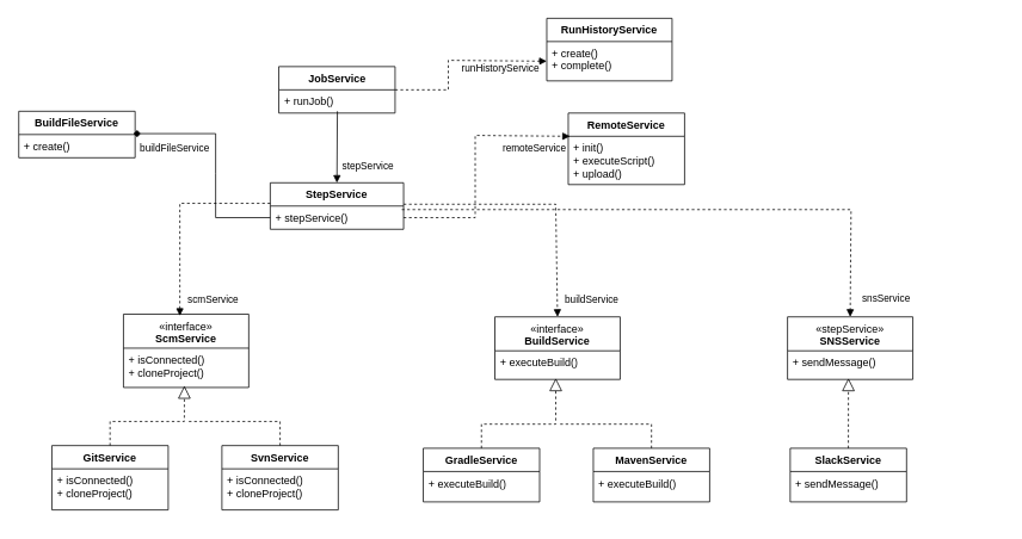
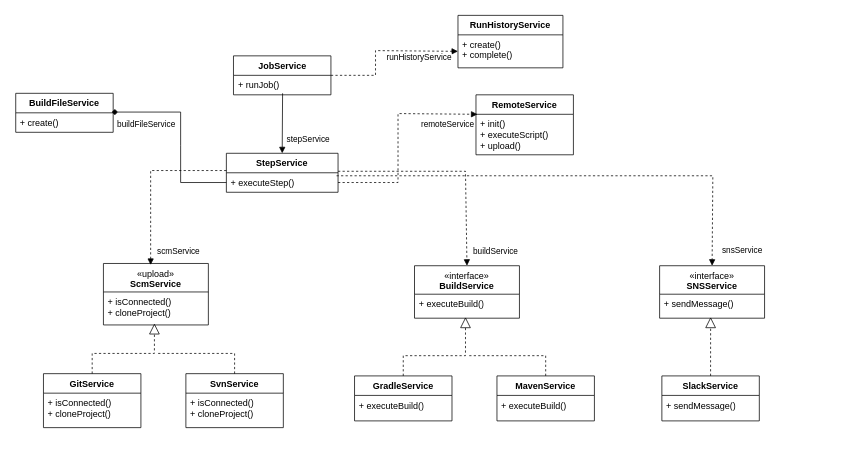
  <mxCell id="0" />
  <mxCell id="1" parent="0" />
  <mxCell id="2" value="JobService" style="swimlane;fontStyle=1;align=center;verticalAlign=top;childLayout=stackLayout;horizontal=1;startSize=26;horizontalStack=0;resizeParent=1;resizeParentMax=0;resizeLast=0;collapsible=1;marginBottom=0;whiteSpace=wrap;html=1;" vertex="1" parent="1"><mxGeometry x="310.5" y="74" width="130" height="52" as="geometry" /></mxCell>
  <mxCell id="3" value="+ runJob()" style="text;strokeColor=none;fillColor=none;align=left;verticalAlign=top;spacingLeft=4;spacingRight=4;overflow=hidden;rotatable=0;points=[[0,0.5],[1,0.5]];portConstraint=eastwest;whiteSpace=wrap;html=1;" vertex="1" parent="2"><mxGeometry y="26" width="130" height="26" as="geometry" /></mxCell>
  <mxCell id="4" value="StepService" style="swimlane;fontStyle=1;align=center;verticalAlign=top;childLayout=stackLayout;horizontal=1;startSize=26;horizontalStack=0;resizeParent=1;resizeParentMax=0;resizeLast=0;collapsible=1;marginBottom=0;whiteSpace=wrap;html=1;" vertex="1" parent="1"><mxGeometry x="301" y="204" width="149" height="52" as="geometry" /></mxCell>
- <mxCell id="5" value="+ stepService()" style="text;strokeColor=none;fillColor=none;align=left;verticalAlign=top;spacingLeft=4;spacingRight=4;overflow=hidden;rotatable=0;points=[[0,0.5],[1,0.5]];portConstraint=eastwest;whiteSpace=wrap;html=1;" vertex="1" parent="4"><mxGeometry y="26" width="149" height="26" as="geometry" /></mxCell>
+ <mxCell id="5" value="+ executeStep()" style="text;strokeColor=none;fillColor=none;align=left;verticalAlign=top;spacingLeft=4;spacingRight=4;overflow=hidden;rotatable=0;points=[[0,0.5],[1,0.5]];portConstraint=eastwest;whiteSpace=wrap;html=1;" vertex="1" parent="4"><mxGeometry y="26" width="149" height="26" as="geometry" /></mxCell>
  <mxCell id="6" value="stepService" style="html=1;verticalAlign=bottom;endArrow=block;curved=0;rounded=0;entryX=0.5;entryY=0;entryDx=0;entryDy=0;" edge="1" parent="1" target="4"><mxGeometry x="0.745" y="34" width="80" relative="1" as="geometry"><mxPoint x="376" y="124" as="sourcePoint" /><mxPoint x="360" y="114" as="targetPoint" /><mxPoint as="offset" /></mxGeometry></mxCell>
  <mxCell id="7" value="" style="group" vertex="1" connectable="0" parent="1"><mxGeometry x="57" y="351" width="320" height="227" as="geometry" /></mxCell>
- <mxCell id="8" value="&lt;span style=&quot;font-weight: 400;&quot;&gt;«interface»&lt;/span&gt;&lt;br style=&quot;font-weight: 400;&quot;&gt;&lt;b&gt;ScmService&lt;/b&gt;" style="swimlane;fontStyle=1;align=center;verticalAlign=top;childLayout=stackLayout;horizontal=1;startSize=38;horizontalStack=0;resizeParent=1;resizeParentMax=0;resizeLast=0;collapsible=1;marginBottom=0;whiteSpace=wrap;html=1;" vertex="1" parent="7"><mxGeometry x="80" width="140" height="82" as="geometry" /></mxCell>
+ <mxCell id="8" value="&lt;span style=&quot;font-weight: 400;&quot;&gt;«upload»&lt;/span&gt;&lt;br style=&quot;font-weight: 400;&quot;&gt;&lt;b&gt;ScmService&lt;/b&gt;" style="swimlane;fontStyle=1;align=center;verticalAlign=top;childLayout=stackLayout;horizontal=1;startSize=38;horizontalStack=0;resizeParent=1;resizeParentMax=0;resizeLast=0;collapsible=1;marginBottom=0;whiteSpace=wrap;html=1;" vertex="1" parent="7"><mxGeometry x="80" width="140" height="82" as="geometry" /></mxCell>
  <mxCell id="9" value="+ isConnected(&lt;span style=&quot;background-color: initial;&quot;&gt;)&lt;/span&gt;&lt;div&gt;&lt;span style=&quot;background-color: initial;&quot;&gt;+ cloneProject()&lt;/span&gt;&lt;/div&gt;" style="text;strokeColor=none;fillColor=none;align=left;verticalAlign=top;spacingLeft=4;spacingRight=4;overflow=hidden;rotatable=0;points=[[0,0.5],[1,0.5]];portConstraint=eastwest;whiteSpace=wrap;html=1;" vertex="1" parent="8"><mxGeometry y="38" width="140" height="44" as="geometry" /></mxCell>
  <mxCell id="10" value="GitService" style="swimlane;fontStyle=1;align=center;verticalAlign=top;childLayout=stackLayout;horizontal=1;startSize=26;horizontalStack=0;resizeParent=1;resizeParentMax=0;resizeLast=0;collapsible=1;marginBottom=0;whiteSpace=wrap;html=1;" vertex="1" parent="7"><mxGeometry y="147" width="130" height="72" as="geometry" /></mxCell>
  <mxCell id="11" value="+ isConnected(&lt;span style=&quot;background-color: initial;&quot;&gt;)&lt;/span&gt;&lt;div&gt;&lt;span style=&quot;background-color: initial;&quot;&gt;+ cloneProject()&lt;/span&gt;&lt;/div&gt;" style="text;strokeColor=none;fillColor=none;align=left;verticalAlign=top;spacingLeft=4;spacingRight=4;overflow=hidden;rotatable=0;points=[[0,0.5],[1,0.5]];portConstraint=eastwest;whiteSpace=wrap;html=1;" vertex="1" parent="10"><mxGeometry y="26" width="130" height="46" as="geometry" /></mxCell>
  <mxCell id="12" value="SvnService" style="swimlane;fontStyle=1;align=center;verticalAlign=top;childLayout=stackLayout;horizontal=1;startSize=26;horizontalStack=0;resizeParent=1;resizeParentMax=0;resizeLast=0;collapsible=1;marginBottom=0;whiteSpace=wrap;html=1;" vertex="1" parent="7"><mxGeometry x="190" y="147" width="130" height="72" as="geometry" /></mxCell>
  <mxCell id="13" value="+ isConnected(&lt;span style=&quot;background-color: initial;&quot;&gt;)&lt;/span&gt;&lt;div&gt;&lt;span style=&quot;background-color: initial;&quot;&gt;+ cloneProject()&lt;/span&gt;&lt;/div&gt;" style="text;strokeColor=none;fillColor=none;align=left;verticalAlign=top;spacingLeft=4;spacingRight=4;overflow=hidden;rotatable=0;points=[[0,0.5],[1,0.5]];portConstraint=eastwest;whiteSpace=wrap;html=1;" vertex="1" parent="12"><mxGeometry y="26" width="130" height="46" as="geometry" /></mxCell>
  <mxCell id="14" value="" style="endArrow=block;dashed=1;endFill=0;endSize=12;html=1;rounded=0;exitX=0.5;exitY=0;exitDx=0;exitDy=0;entryX=0.486;entryY=0.955;entryDx=0;entryDy=0;entryPerimeter=0;" edge="1" parent="7" source="10" target="9"><mxGeometry width="160" relative="1" as="geometry"><mxPoint x="180" y="10" as="sourcePoint" /><mxPoint x="340" y="10" as="targetPoint" /><Array as="points"><mxPoint x="65" y="120" /><mxPoint x="148" y="120" /></Array></mxGeometry></mxCell>
  <mxCell id="15" value="" style="endArrow=none;dashed=1;endFill=0;endSize=12;html=1;rounded=0;exitX=0.5;exitY=0;exitDx=0;exitDy=0;" edge="1" parent="7" source="12"><mxGeometry width="160" relative="1" as="geometry"><mxPoint x="75" y="157" as="sourcePoint" /><mxPoint x="150" y="120" as="targetPoint" /><Array as="points"><mxPoint x="255" y="120" /><mxPoint x="150" y="120" /></Array></mxGeometry></mxCell>
  <mxCell id="16" value="scmService" style="html=1;verticalAlign=bottom;endArrow=block;curved=0;rounded=0;exitX=0;exitY=-0.115;exitDx=0;exitDy=0;entryX=0.45;entryY=0.024;entryDx=0;entryDy=0;exitPerimeter=0;dashed=1;entryPerimeter=0;" edge="1" parent="1" source="5" target="8"><mxGeometry x="0.923" y="37" width="80" relative="1" as="geometry"><mxPoint x="200" y="240" as="sourcePoint" /><mxPoint x="311" y="240" as="targetPoint" /><mxPoint as="offset" /><Array as="points"><mxPoint x="200" y="227" /><mxPoint x="200" y="324" /></Array></mxGeometry></mxCell>
  <mxCell id="17" value="" style="group" vertex="1" connectable="0" parent="1"><mxGeometry x="472" y="354" width="320" height="227" as="geometry" /></mxCell>
  <mxCell id="18" value="&lt;span style=&quot;font-weight: 400;&quot;&gt;«interface»&lt;/span&gt;&lt;br style=&quot;font-weight: 400;&quot;&gt;&lt;b&gt;BuildService&lt;/b&gt;" style="swimlane;fontStyle=1;align=center;verticalAlign=top;childLayout=stackLayout;horizontal=1;startSize=38;horizontalStack=0;resizeParent=1;resizeParentMax=0;resizeLast=0;collapsible=1;marginBottom=0;whiteSpace=wrap;html=1;" vertex="1" parent="17"><mxGeometry x="80" width="140" height="70" as="geometry" /></mxCell>
  <mxCell id="19" value="+ executeBuild(&lt;span style=&quot;background-color: initial;&quot;&gt;)&lt;br&gt;&lt;/span&gt;" style="text;strokeColor=none;fillColor=none;align=left;verticalAlign=top;spacingLeft=4;spacingRight=4;overflow=hidden;rotatable=0;points=[[0,0.5],[1,0.5]];portConstraint=eastwest;whiteSpace=wrap;html=1;" vertex="1" parent="18"><mxGeometry y="38" width="140" height="32" as="geometry" /></mxCell>
  <mxCell id="20" value="GradleService" style="swimlane;fontStyle=1;align=center;verticalAlign=top;childLayout=stackLayout;horizontal=1;startSize=26;horizontalStack=0;resizeParent=1;resizeParentMax=0;resizeLast=0;collapsible=1;marginBottom=0;whiteSpace=wrap;html=1;" vertex="1" parent="17"><mxGeometry y="147" width="130" height="60" as="geometry" /></mxCell>
  <mxCell id="21" value="+ executeBuild(&lt;span style=&quot;background-color: initial;&quot;&gt;)&lt;/span&gt;" style="text;strokeColor=none;fillColor=none;align=left;verticalAlign=top;spacingLeft=4;spacingRight=4;overflow=hidden;rotatable=0;points=[[0,0.5],[1,0.5]];portConstraint=eastwest;whiteSpace=wrap;html=1;" vertex="1" parent="20"><mxGeometry y="26" width="130" height="34" as="geometry" /></mxCell>
  <mxCell id="22" value="MavenService" style="swimlane;fontStyle=1;align=center;verticalAlign=top;childLayout=stackLayout;horizontal=1;startSize=26;horizontalStack=0;resizeParent=1;resizeParentMax=0;resizeLast=0;collapsible=1;marginBottom=0;whiteSpace=wrap;html=1;" vertex="1" parent="17"><mxGeometry x="190" y="147" width="130" height="60" as="geometry" /></mxCell>
  <mxCell id="23" value="+ executeBuild(&lt;span style=&quot;background-color: initial;&quot;&gt;)&lt;/span&gt;" style="text;strokeColor=none;fillColor=none;align=left;verticalAlign=top;spacingLeft=4;spacingRight=4;overflow=hidden;rotatable=0;points=[[0,0.5],[1,0.5]];portConstraint=eastwest;whiteSpace=wrap;html=1;" vertex="1" parent="22"><mxGeometry y="26" width="130" height="34" as="geometry" /></mxCell>
  <mxCell id="24" value="" style="endArrow=block;dashed=1;endFill=0;endSize=12;html=1;rounded=0;exitX=0.5;exitY=0;exitDx=0;exitDy=0;entryX=0.486;entryY=0.955;entryDx=0;entryDy=0;entryPerimeter=0;" edge="1" parent="17" source="20" target="19"><mxGeometry width="160" relative="1" as="geometry"><mxPoint x="180" y="10" as="sourcePoint" /><mxPoint x="340" y="10" as="targetPoint" /><Array as="points"><mxPoint x="65" y="120" /><mxPoint x="148" y="120" /></Array></mxGeometry></mxCell>
  <mxCell id="25" value="" style="endArrow=none;dashed=1;endFill=0;endSize=12;html=1;rounded=0;exitX=0.5;exitY=0;exitDx=0;exitDy=0;" edge="1" parent="17" source="22"><mxGeometry width="160" relative="1" as="geometry"><mxPoint x="75" y="157" as="sourcePoint" /><mxPoint x="150" y="120" as="targetPoint" /><Array as="points"><mxPoint x="255" y="120" /><mxPoint x="150" y="120" /></Array></mxGeometry></mxCell>
  <mxCell id="26" value="buildService" style="html=1;verticalAlign=bottom;endArrow=block;curved=0;rounded=0;exitX=1;exitY=-0.077;exitDx=0;exitDy=0;entryX=0.5;entryY=0;entryDx=0;entryDy=0;exitPerimeter=0;dashed=1;" edge="1" parent="1"><mxGeometry x="0.936" y="38" width="80" relative="1" as="geometry"><mxPoint x="450" y="227.998" as="sourcePoint" /><mxPoint x="622" y="354" as="targetPoint" /><mxPoint as="offset" /><Array as="points"><mxPoint x="620" y="228" /></Array></mxGeometry></mxCell>
  <mxCell id="27" value="" style="group" vertex="1" connectable="0" parent="1"><mxGeometry x="799" y="354" width="320" height="227" as="geometry" /></mxCell>
- <mxCell id="28" value="&lt;span style=&quot;font-weight: 400;&quot;&gt;«stepService»&lt;/span&gt;&lt;br style=&quot;font-weight: 400;&quot;&gt;&lt;b&gt;SNSService&lt;/b&gt;" style="swimlane;fontStyle=1;align=center;verticalAlign=top;childLayout=stackLayout;horizontal=1;startSize=38;horizontalStack=0;resizeParent=1;resizeParentMax=0;resizeLast=0;collapsible=1;marginBottom=0;whiteSpace=wrap;html=1;" vertex="1" parent="27"><mxGeometry x="80" width="140" height="70" as="geometry" /></mxCell>
+ <mxCell id="28" value="&lt;span style=&quot;font-weight: 400;&quot;&gt;«interface»&lt;/span&gt;&lt;br style=&quot;font-weight: 400;&quot;&gt;&lt;b&gt;SNSService&lt;/b&gt;" style="swimlane;fontStyle=1;align=center;verticalAlign=top;childLayout=stackLayout;horizontal=1;startSize=38;horizontalStack=0;resizeParent=1;resizeParentMax=0;resizeLast=0;collapsible=1;marginBottom=0;whiteSpace=wrap;html=1;" vertex="1" parent="27"><mxGeometry x="80" width="140" height="70" as="geometry" /></mxCell>
  <mxCell id="29" value="+ sendMessage(&lt;span style=&quot;background-color: initial;&quot;&gt;)&lt;br&gt;&lt;/span&gt;" style="text;strokeColor=none;fillColor=none;align=left;verticalAlign=top;spacingLeft=4;spacingRight=4;overflow=hidden;rotatable=0;points=[[0,0.5],[1,0.5]];portConstraint=eastwest;whiteSpace=wrap;html=1;" vertex="1" parent="28"><mxGeometry y="38" width="140" height="32" as="geometry" /></mxCell>
  <mxCell id="30" value="SlackService" style="swimlane;fontStyle=1;align=center;verticalAlign=top;childLayout=stackLayout;horizontal=1;startSize=26;horizontalStack=0;resizeParent=1;resizeParentMax=0;resizeLast=0;collapsible=1;marginBottom=0;whiteSpace=wrap;html=1;" vertex="1" parent="27"><mxGeometry x="83" y="147" width="130" height="60" as="geometry" /></mxCell>
  <mxCell id="31" value="+ sendMessage(&lt;span style=&quot;background-color: initial;&quot;&gt;)&lt;/span&gt;" style="text;strokeColor=none;fillColor=none;align=left;verticalAlign=top;spacingLeft=4;spacingRight=4;overflow=hidden;rotatable=0;points=[[0,0.5],[1,0.5]];portConstraint=eastwest;whiteSpace=wrap;html=1;" vertex="1" parent="30"><mxGeometry y="26" width="130" height="34" as="geometry" /></mxCell>
  <mxCell id="32" value="" style="endArrow=block;dashed=1;endFill=0;endSize=12;html=1;rounded=0;exitX=0.5;exitY=0;exitDx=0;exitDy=0;entryX=0.486;entryY=0.955;entryDx=0;entryDy=0;entryPerimeter=0;" edge="1" parent="27" source="30" target="29"><mxGeometry width="160" relative="1" as="geometry"><mxPoint x="180" y="10" as="sourcePoint" /><mxPoint x="340" y="10" as="targetPoint" /><Array as="points"><mxPoint x="148" y="120" /></Array></mxGeometry></mxCell>
  <mxCell id="33" value="snsService" style="html=1;verticalAlign=bottom;endArrow=block;curved=0;rounded=0;entryX=0.5;entryY=0;entryDx=0;entryDy=0;dashed=1;" edge="1" parent="1" target="28"><mxGeometry x="0.964" y="40" width="80" relative="1" as="geometry"><mxPoint x="448" y="234" as="sourcePoint" /><mxPoint x="990" y="356" as="targetPoint" /><mxPoint as="offset" /><Array as="points"><mxPoint x="950" y="234" /></Array></mxGeometry></mxCell>
  <mxCell id="34" value="RemoteService" style="swimlane;fontStyle=1;align=center;verticalAlign=top;childLayout=stackLayout;horizontal=1;startSize=26;horizontalStack=0;resizeParent=1;resizeParentMax=0;resizeLast=0;collapsible=1;marginBottom=0;whiteSpace=wrap;html=1;" vertex="1" parent="1"><mxGeometry x="634" y="126" width="130" height="80" as="geometry" /></mxCell>
  <mxCell id="35" value="+ init()&lt;div&gt;+ executeScript()&lt;div&gt;+ upload()&lt;/div&gt;&lt;/div&gt;" style="text;strokeColor=none;fillColor=none;align=left;verticalAlign=top;spacingLeft=4;spacingRight=4;overflow=hidden;rotatable=0;points=[[0,0.5],[1,0.5]];portConstraint=eastwest;whiteSpace=wrap;html=1;" vertex="1" parent="34"><mxGeometry y="26" width="130" height="54" as="geometry" /></mxCell>
  <mxCell id="36" value="remoteService" style="html=1;verticalAlign=bottom;endArrow=block;curved=0;rounded=0;entryX=0.015;entryY=0;entryDx=0;entryDy=0;exitX=1;exitY=0.5;exitDx=0;exitDy=0;entryPerimeter=0;dashed=1;" edge="1" parent="1" source="5" target="35"><mxGeometry x="0.71" y="-23" width="80" relative="1" as="geometry"><mxPoint x="386" y="134" as="sourcePoint" /><mxPoint x="386" y="214" as="targetPoint" /><mxPoint as="offset" /><Array as="points"><mxPoint x="530" y="243" /><mxPoint x="530" y="151" /></Array></mxGeometry></mxCell>
  <mxCell id="37" value="BuildFileService" style="swimlane;fontStyle=1;align=center;verticalAlign=top;childLayout=stackLayout;horizontal=1;startSize=26;horizontalStack=0;resizeParent=1;resizeParentMax=0;resizeLast=0;collapsible=1;marginBottom=0;whiteSpace=wrap;html=1;" vertex="1" parent="1"><mxGeometry x="20" y="124" width="130" height="52" as="geometry" /></mxCell>
  <mxCell id="38" value="+ create()" style="text;strokeColor=none;fillColor=none;align=left;verticalAlign=top;spacingLeft=4;spacingRight=4;overflow=hidden;rotatable=0;points=[[0,0.5],[1,0.5]];portConstraint=eastwest;whiteSpace=wrap;html=1;" vertex="1" parent="37"><mxGeometry y="26" width="130" height="26" as="geometry" /></mxCell>
  <mxCell id="39" value="buildFileService" style="html=1;verticalAlign=bottom;endArrow=diamond;curved=0;rounded=0;entryX=0.985;entryY=-0.038;entryDx=0;entryDy=0;exitX=0;exitY=0.5;exitDx=0;exitDy=0;entryPerimeter=0;" edge="1" parent="1" source="5" target="38"><mxGeometry x="0.63" y="25" width="80" relative="1" as="geometry"><mxPoint x="460" y="253" as="sourcePoint" /><mxPoint x="643" y="160" as="targetPoint" /><mxPoint as="offset" /><Array as="points"><mxPoint x="240" y="243" /><mxPoint x="240" y="194" /><mxPoint x="240" y="149" /></Array></mxGeometry></mxCell>
  <mxCell id="40" value="RunHistoryService" style="swimlane;fontStyle=1;align=center;verticalAlign=top;childLayout=stackLayout;horizontal=1;startSize=26;horizontalStack=0;resizeParent=1;resizeParentMax=0;resizeLast=0;collapsible=1;marginBottom=0;whiteSpace=wrap;html=1;" vertex="1" parent="1"><mxGeometry x="610" y="20" width="140" height="70" as="geometry" /></mxCell>
  <mxCell id="41" value="+ create()&lt;div&gt;+ complete()&lt;br&gt;&lt;/div&gt;" style="text;strokeColor=none;fillColor=none;align=left;verticalAlign=top;spacingLeft=4;spacingRight=4;overflow=hidden;rotatable=0;points=[[0,0.5],[1,0.5]];portConstraint=eastwest;whiteSpace=wrap;html=1;" vertex="1" parent="40"><mxGeometry y="26" width="140" height="44" as="geometry" /></mxCell>
  <mxCell id="42" value="runHistoryService" style="html=1;verticalAlign=bottom;endArrow=block;curved=0;rounded=0;entryX=0;entryY=0.5;entryDx=0;entryDy=0;exitX=1;exitY=0.5;exitDx=0;exitDy=0;dashed=1;" edge="1" parent="1" source="2" target="41"><mxGeometry x="0.493" y="-17" width="80" relative="1" as="geometry"><mxPoint x="460" y="253" as="sourcePoint" /><mxPoint x="646" y="162" as="targetPoint" /><mxPoint as="offset" /><Array as="points"><mxPoint x="500" y="100" /><mxPoint x="500" y="67" /></Array></mxGeometry></mxCell>
